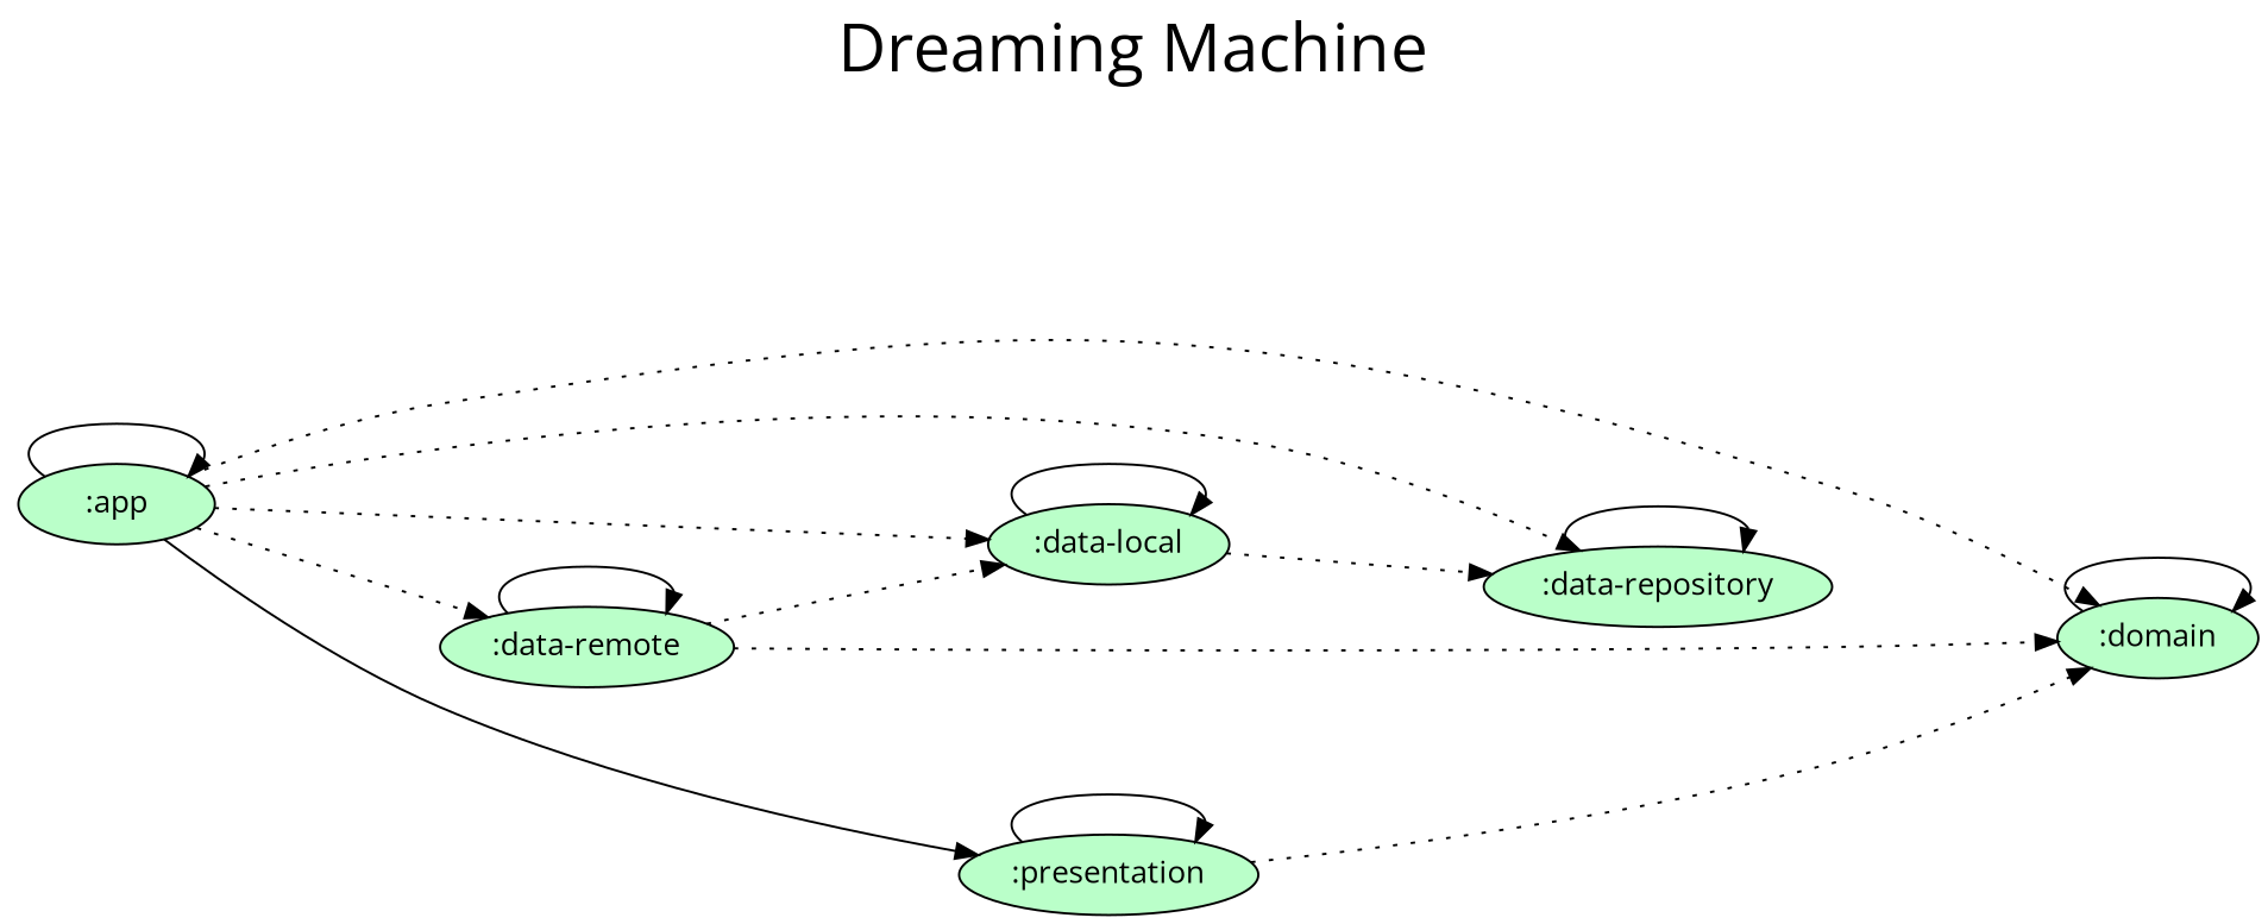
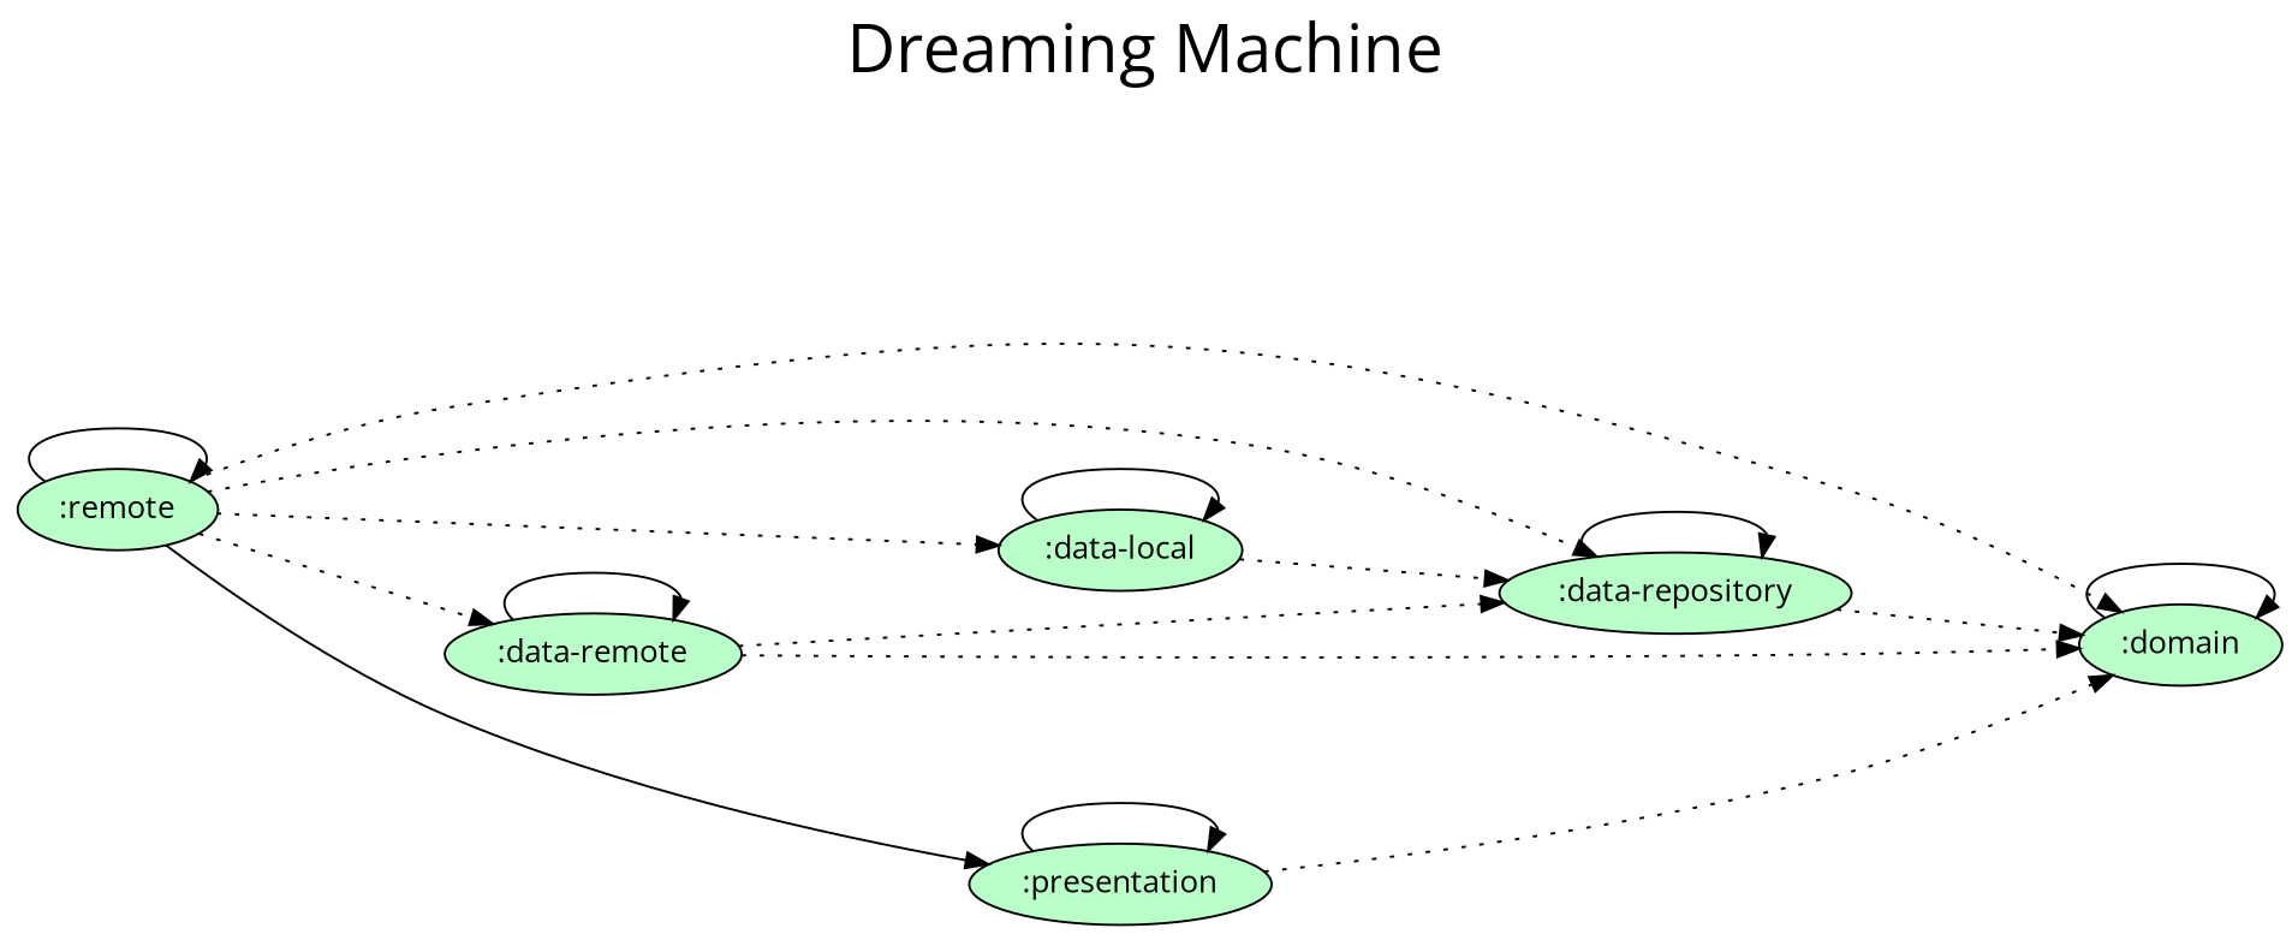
  digraph {
    fontname="Open Sans"
    fontsize=30
    label="Dreaming Machine\n "
    labelloc=t
    rankdir=LR
    ranksep=1.4
    node [fillcolor="#baffc9" fontname="Open Sans" style=filled]
    edge [fontname="Open Sans" style=dotted]
-   ":app"
+   ":app" [label=":remote"]
    ":data-local"
    ":data-remote"
    ":data-repository"
    ":domain"
    ":presentation"
    subgraph sub_1 {
      rank=same
    }
    ":app" -> ":app" [style=""]
    ":app" -> ":data-local"
    ":app" -> ":data-remote"
    ":app" -> ":data-repository"
    ":app" -> ":domain"
    ":app" -> ":presentation" [style=solid]
    ":data-local" -> ":data-local" [style=""]
    ":data-local" -> ":data-repository"
    ":data-remote" -> ":data-remote" [style=""]
-   ":data-remote" -> ":data-local"
+   ":data-remote" -> ":data-repository"
    ":data-remote" -> ":domain"
    ":data-repository" -> ":data-repository" [style=""]
+   ":data-repository" -> ":domain"
    ":domain" -> ":domain" [style=""]
    ":presentation" -> ":domain"
    ":presentation" -> ":presentation" [style=""]
  }
